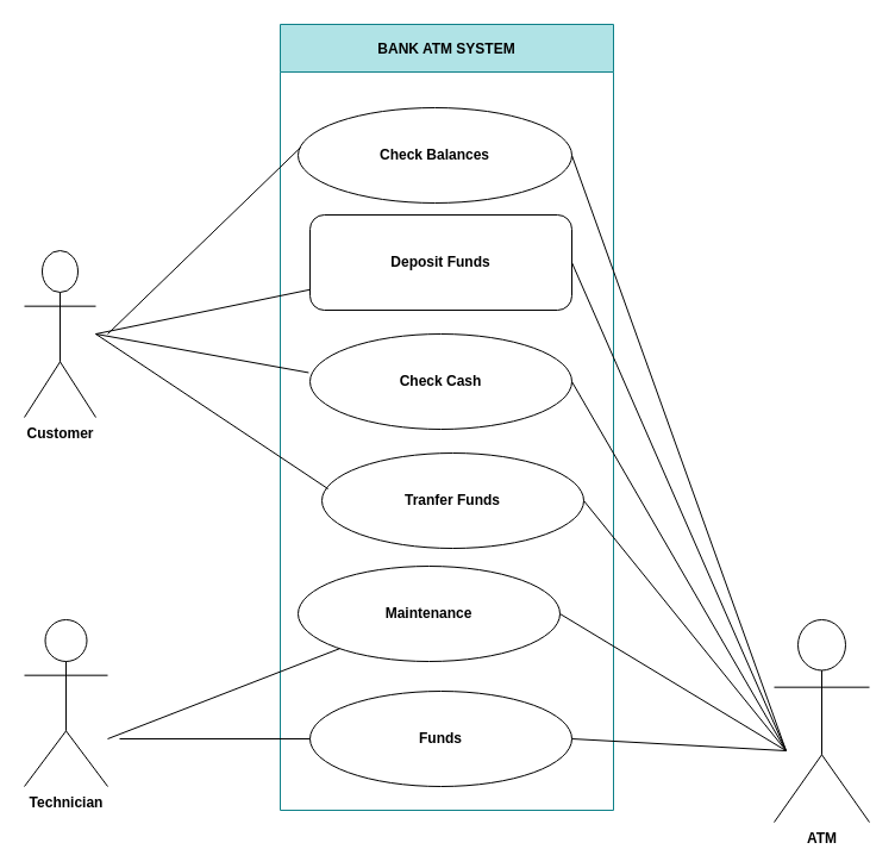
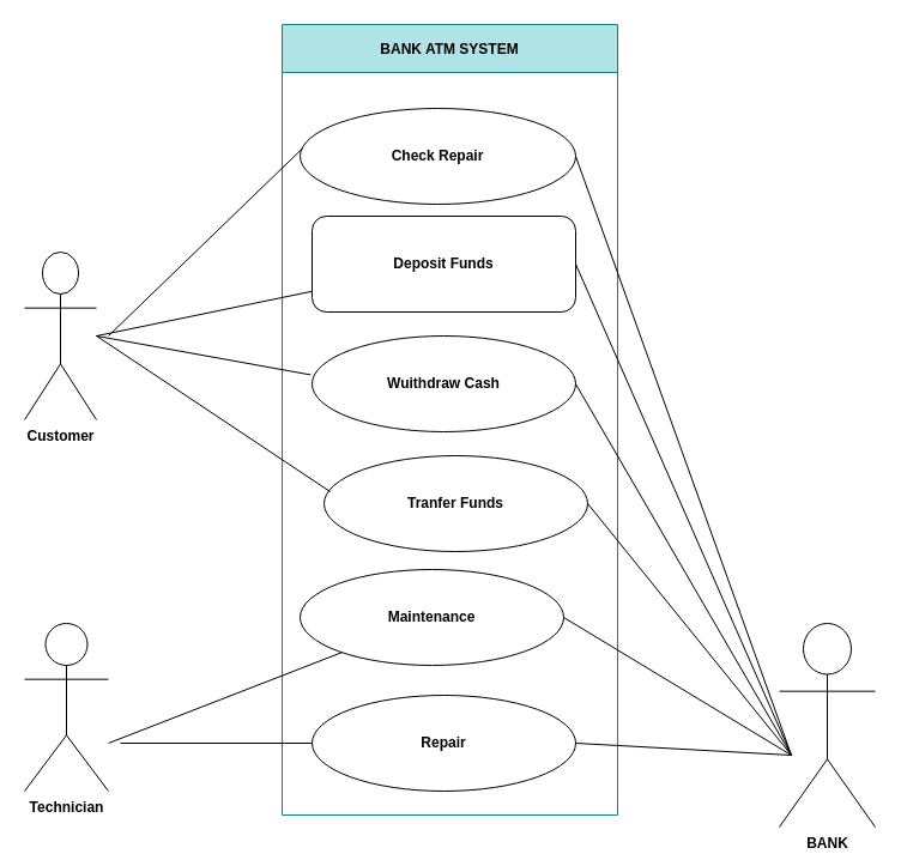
  <mxCell id="0" />
  <mxCell id="1" parent="0" />
  <mxCell id="2" value="BANK ATM SYSTEM" style="swimlane;startSize=40;fillColor=#b0e3e6;strokeColor=#0e8088;" parent="1" vertex="1"><mxGeometry x="235" y="20" width="280" height="660" as="geometry" /></mxCell>
- <mxCell id="3" value="Check Balances" style="ellipse;whiteSpace=wrap;html=1;fontStyle=1" parent="2" vertex="1"><mxGeometry x="15" y="70" width="230" height="80" as="geometry" /></mxCell>
+ <mxCell id="3" value="Check Repair" style="ellipse;whiteSpace=wrap;html=1;fontStyle=1" parent="2" vertex="1"><mxGeometry x="15" y="70" width="230" height="80" as="geometry" /></mxCell>
  <mxCell id="4" value="Deposit Funds" style="whiteSpace=wrap;html=1;fontStyle=1;rounded=1;" parent="2" vertex="1"><mxGeometry x="25" y="160" width="220" height="80" as="geometry" /></mxCell>
- <mxCell id="5" value="Check Cash" style="ellipse;whiteSpace=wrap;html=1;fontStyle=1" parent="2" vertex="1"><mxGeometry x="25" y="260" width="220" height="80" as="geometry" /></mxCell>
+ <mxCell id="5" value="Wuithdraw Cash" style="ellipse;whiteSpace=wrap;html=1;fontStyle=1" parent="2" vertex="1"><mxGeometry x="25" y="260" width="220" height="80" as="geometry" /></mxCell>
  <mxCell id="6" value="Tranfer Funds" style="ellipse;whiteSpace=wrap;html=1;fontStyle=1" parent="2" vertex="1"><mxGeometry x="35" y="360" width="220" height="80" as="geometry" /></mxCell>
  <mxCell id="7" value="Maintenance" style="ellipse;whiteSpace=wrap;html=1;fontStyle=1" parent="2" vertex="1"><mxGeometry x="15" y="455" width="220" height="80" as="geometry" /></mxCell>
- <mxCell id="8" value="Funds" style="ellipse;whiteSpace=wrap;html=1;fontStyle=1" parent="2" vertex="1"><mxGeometry x="25" y="560" width="220" height="80" as="geometry" /></mxCell>
+ <mxCell id="8" value="Repair" style="ellipse;whiteSpace=wrap;html=1;fontStyle=1" parent="2" vertex="1"><mxGeometry x="25" y="560" width="220" height="80" as="geometry" /></mxCell>
  <mxCell id="9" value="Customer" style="shape=umlActor;verticalLabelPosition=bottom;labelBackgroundColor=#ffffff;verticalAlign=top;html=1;outlineConnect=0;fontStyle=1" parent="1" vertex="1"><mxGeometry x="20" y="210" width="60" height="140" as="geometry" /></mxCell>
  <mxCell id="10" value="Technician" style="shape=umlActor;verticalLabelPosition=bottom;labelBackgroundColor=#ffffff;verticalAlign=top;html=1;outlineConnect=0;fontStyle=1" parent="1" vertex="1"><mxGeometry x="20" y="520" width="70" height="140" as="geometry" /></mxCell>
- <mxCell id="11" value="ATM" style="shape=umlActor;verticalLabelPosition=bottom;labelBackgroundColor=#ffffff;verticalAlign=top;html=1;outlineConnect=0;fontStyle=1" parent="1" vertex="1"><mxGeometry x="650" y="520" width="80" height="170" as="geometry" /></mxCell>
+ <mxCell id="11" value="BANK" style="shape=umlActor;verticalLabelPosition=bottom;labelBackgroundColor=#ffffff;verticalAlign=top;html=1;outlineConnect=0;fontStyle=1" parent="1" vertex="1"><mxGeometry x="650" y="520" width="80" height="170" as="geometry" /></mxCell>
  <mxCell id="12" value="" style="endArrow=none;html=1;entryX=0.009;entryY=0.417;entryDx=0;entryDy=0;entryPerimeter=0;" parent="1" target="3" edge="1"><mxGeometry width="50" height="50" relative="1" as="geometry"><mxPoint x="90" y="280" as="sourcePoint" /><mxPoint x="140" y="490" as="targetPoint" /></mxGeometry></mxCell>
  <mxCell id="13" value="" style="endArrow=none;html=1;" parent="1" target="4" edge="1"><mxGeometry width="50" height="50" relative="1" as="geometry"><mxPoint x="80" y="280" as="sourcePoint" /><mxPoint x="240" y="520" as="targetPoint" /></mxGeometry></mxCell>
  <mxCell id="14" value="" style="endArrow=none;html=1;entryX=-0.005;entryY=0.406;entryDx=0;entryDy=0;entryPerimeter=0;" parent="1" target="5" edge="1"><mxGeometry width="50" height="50" relative="1" as="geometry"><mxPoint x="80" y="280" as="sourcePoint" /><mxPoint x="260.447" y="546.475" as="targetPoint" /></mxGeometry></mxCell>
  <mxCell id="15" value="" style="endArrow=none;html=1;entryX=0.023;entryY=0.375;entryDx=0;entryDy=0;entryPerimeter=0;" parent="1" target="6" edge="1"><mxGeometry width="50" height="50" relative="1" as="geometry"><mxPoint x="80" y="280" as="sourcePoint" /><mxPoint x="250" y="720" as="targetPoint" /></mxGeometry></mxCell>
  <mxCell id="16" value="" style="endArrow=none;html=1;" parent="1" target="7" edge="1"><mxGeometry width="50" height="50" relative="1" as="geometry"><mxPoint x="90" y="620" as="sourcePoint" /><mxPoint x="270.447" y="856.475" as="targetPoint" /></mxGeometry></mxCell>
  <mxCell id="17" value="" style="endArrow=none;html=1;entryX=0;entryY=0.5;entryDx=0;entryDy=0;" parent="1" edge="1" target="8"><mxGeometry width="50" height="50" relative="1" as="geometry"><mxPoint x="100" y="620" as="sourcePoint" /><mxPoint x="300" y="690" as="targetPoint" /></mxGeometry></mxCell>
  <mxCell id="18" value="" style="endArrow=none;html=1;exitX=1;exitY=0.5;exitDx=0;exitDy=0;" parent="1" source="3" edge="1"><mxGeometry width="50" height="50" relative="1" as="geometry"><mxPoint x="540" y="610" as="sourcePoint" /><mxPoint x="660" y="630" as="targetPoint" /></mxGeometry></mxCell>
  <mxCell id="19" value="" style="endArrow=none;html=1;exitX=1;exitY=0.5;exitDx=0;exitDy=0;" parent="1" source="4" edge="1"><mxGeometry width="50" height="50" relative="1" as="geometry"><mxPoint x="550" y="560" as="sourcePoint" /><mxPoint x="660" y="630" as="targetPoint" /></mxGeometry></mxCell>
  <mxCell id="20" value="" style="endArrow=none;html=1;exitX=1;exitY=0.5;exitDx=0;exitDy=0;" parent="1" source="5" edge="1"><mxGeometry width="50" height="50" relative="1" as="geometry"><mxPoint x="530" y="660" as="sourcePoint" /><mxPoint x="660" y="630" as="targetPoint" /></mxGeometry></mxCell>
  <mxCell id="21" value="" style="endArrow=none;html=1;exitX=1;exitY=0.5;exitDx=0;exitDy=0;" parent="1" source="6" edge="1"><mxGeometry width="50" height="50" relative="1" as="geometry"><mxPoint x="530" y="710" as="sourcePoint" /><mxPoint x="660" y="630" as="targetPoint" /></mxGeometry></mxCell>
  <mxCell id="22" value="" style="endArrow=none;html=1;exitX=1;exitY=0.5;exitDx=0;exitDy=0;" parent="1" source="7" edge="1"><mxGeometry width="50" height="50" relative="1" as="geometry"><mxPoint x="500" y="810" as="sourcePoint" /><mxPoint x="660" y="630" as="targetPoint" /></mxGeometry></mxCell>
  <mxCell id="23" value="" style="endArrow=none;html=1;exitX=1;exitY=0.5;exitDx=0;exitDy=0;" parent="1" source="8" edge="1"><mxGeometry width="50" height="50" relative="1" as="geometry"><mxPoint x="500" y="920" as="sourcePoint" /><mxPoint x="660" y="630" as="targetPoint" /></mxGeometry></mxCell>
